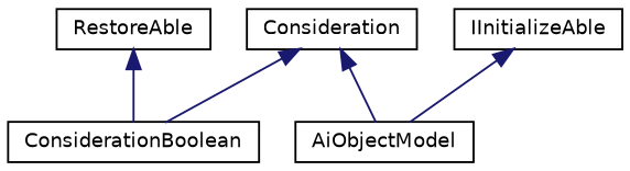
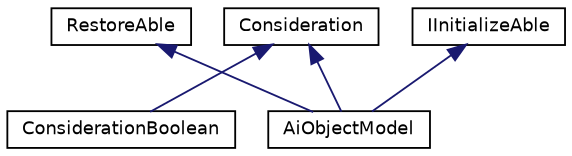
  digraph {
    node [color=black fillcolor=white fontname=Helvetica fontsize=10 shape=record style=filled]
    edge [color=midnightblue dir=back fontname=Helvetica fontsize=10 labelfontname=Helvetica labelfontsize=10 style=solid]
    n1 [height=0.2 label=ConsiderationBoolean width=0.4]
    n2 [height=0.2 label=Consideration width=0.4]
    n3 [height=0.2 label=AiObjectModel width=0.4]
    n4 [height=0.2 label=RestoreAble width=0.4]
    n5 [height=0.2 label=IInitializeAble width=0.4]
    n2 -> n1
    n2 -> n3
-   n4 -> n1
+   n4 -> n3
    n5 -> n3
  }
